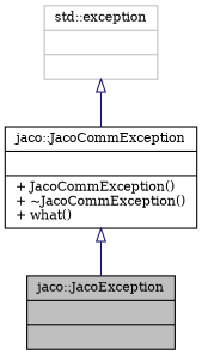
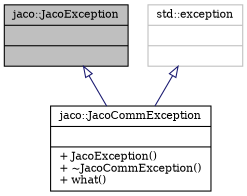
  digraph {
    fontname="DejaVu Serif"
    node [color=black fillcolor=white fontname="DejaVu Serif" fontsize=10 shape=record style=filled]
    edge [arrowtail=onormal color=midnightblue dir=back fontname="DejaVu Serif" fontsize=10 labelfontname=Helvetica labelfontsize=10 style=solid]
    n1 [fillcolor=grey75 fontcolor=black height=0.2 label="{jaco::JacoException\n||}" width=0.4]
-   n2 [height=0.2 label="{jaco::JacoCommException\n||+ JacoCommException()\l+ ~JacoCommException()\l+ what()\l}" width=0.4]
+   n2 [height=0.2 label="{jaco::JacoCommException\n||+ JacoException()\l+ ~JacoCommException()\l+ what()\l}" width=0.4]
    n3 [color=grey75 height=0.2 label="{std::exception\n||}" width=0.4]
-   n2 -> n1
+   n1 -> n2
    n3 -> n2
  }
